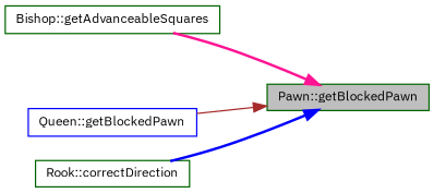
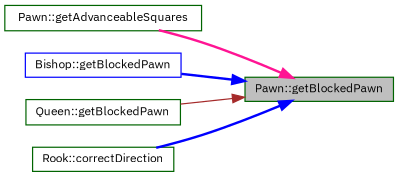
  digraph {
    fontname="IBM Plex Sans"
    rankdir=RL
    node [color=darkgreen fontname="IBM Plex Sans" fontsize=10 shape=record]
    edge [color=blue dir=back fontname="IBM Plex Sans" fontsize=10 labelfontname=Helvetica labelfontsize=10 style=bold]
    n1 [fillcolor=grey75 fontcolor=black height=0.2 label="Pawn::getBlockedPawn" style=filled width=0.4]
-   n2 [height=0.2 label="Bishop::getAdvanceableSquares" width=0.4]
-   n4 [color=blue height=0.2 label="Queen::getBlockedPawn" width=0.4]
+   n2 [height=0.2 label="Pawn::getAdvanceableSquares" width=0.4]
+   n3 [color=blue height=0.2 label="Bishop::getBlockedPawn" width=0.4]
+   n4 [height=0.2 label="Queen::getBlockedPawn" width=0.4]
    n5 [height=0.2 label="Rook::correctDirection" width=0.4]
    n1 -> n2 [color=deeppink]
+   n1 -> n3
    n1 -> n4 [color=brown style=solid]
    n1 -> n5
  }
